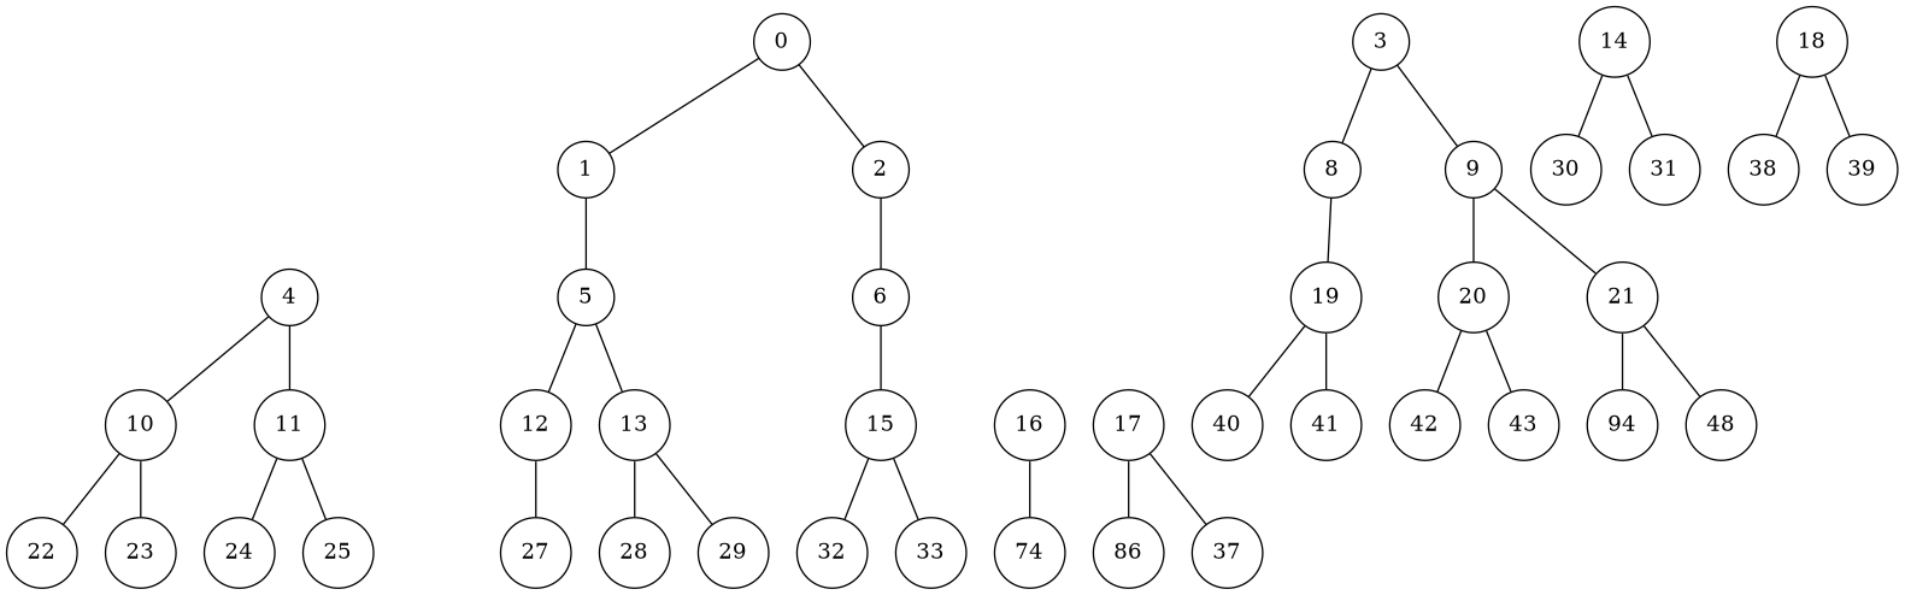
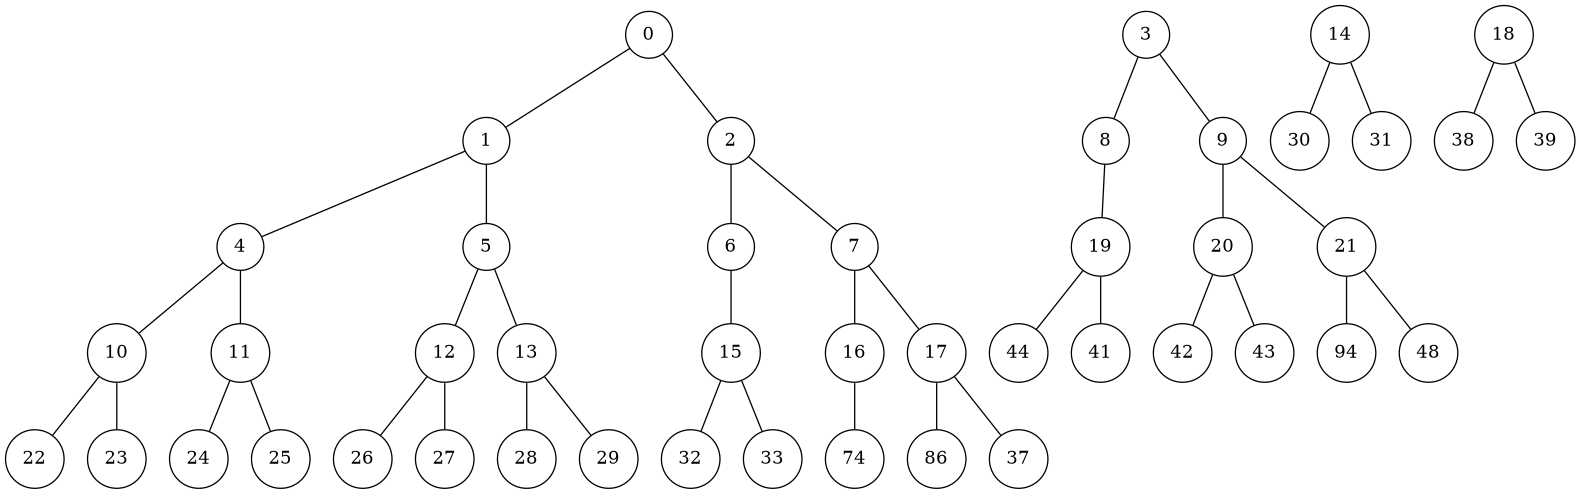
  graph {
    fontname="DejaVu Serif"
    node [fontname="DejaVu Serif" shape=circle]
    edge [fontname="DejaVu Serif"]
    0
    1
    2
    4
    5
    6
+   7
    3
    8
    9
    10
    11
    12
    13
    15
    16
    17
    19
    20
    21
    22
    23
    24
    25
+   26
    27
    28
    29
    14
    30
    31
    32
    33
    n34 [label=74]
    n35 [label=86]
    37
    18
    38
    39
-   40
+   40 [label=44]
    41
    42
    43
    n44 [label=94]
    n45 [label=48]
    0 -- 1
    0 -- 2
+   1 -- 4
    1 -- 5
    2 -- 6
+   2 -- 7
    4 -- 10
    4 -- 11
    5 -- 12
    5 -- 13
    6 -- 15
+   7 -- 16
+   7 -- 17
    3 -- 8
    3 -- 9
    8 -- 19
    9 -- 20
    9 -- 21
    10 -- 22
    10 -- 23
    11 -- 24
    11 -- 25
+   12 -- 26
    12 -- 27
    13 -- 28
    13 -- 29
    15 -- 32
    15 -- 33
    16 -- n34
    17 -- n35
    17 -- 37
    19 -- 40
    19 -- 41
    20 -- 42
    20 -- 43
    21 -- n44
    21 -- n45
    14 -- 30
    14 -- 31
    18 -- 38
    18 -- 39
  }
